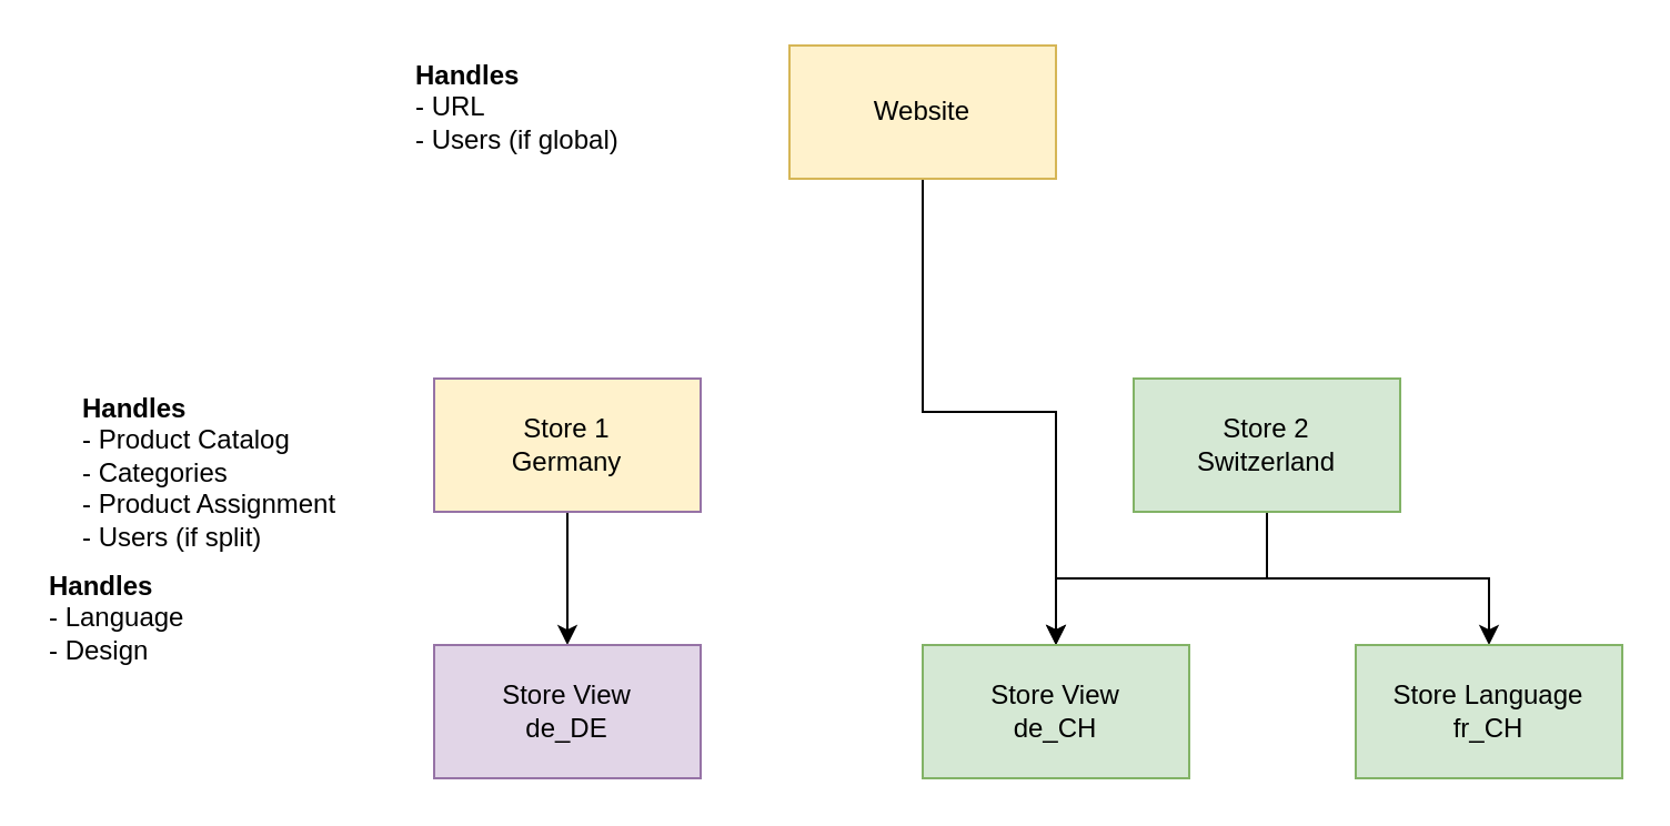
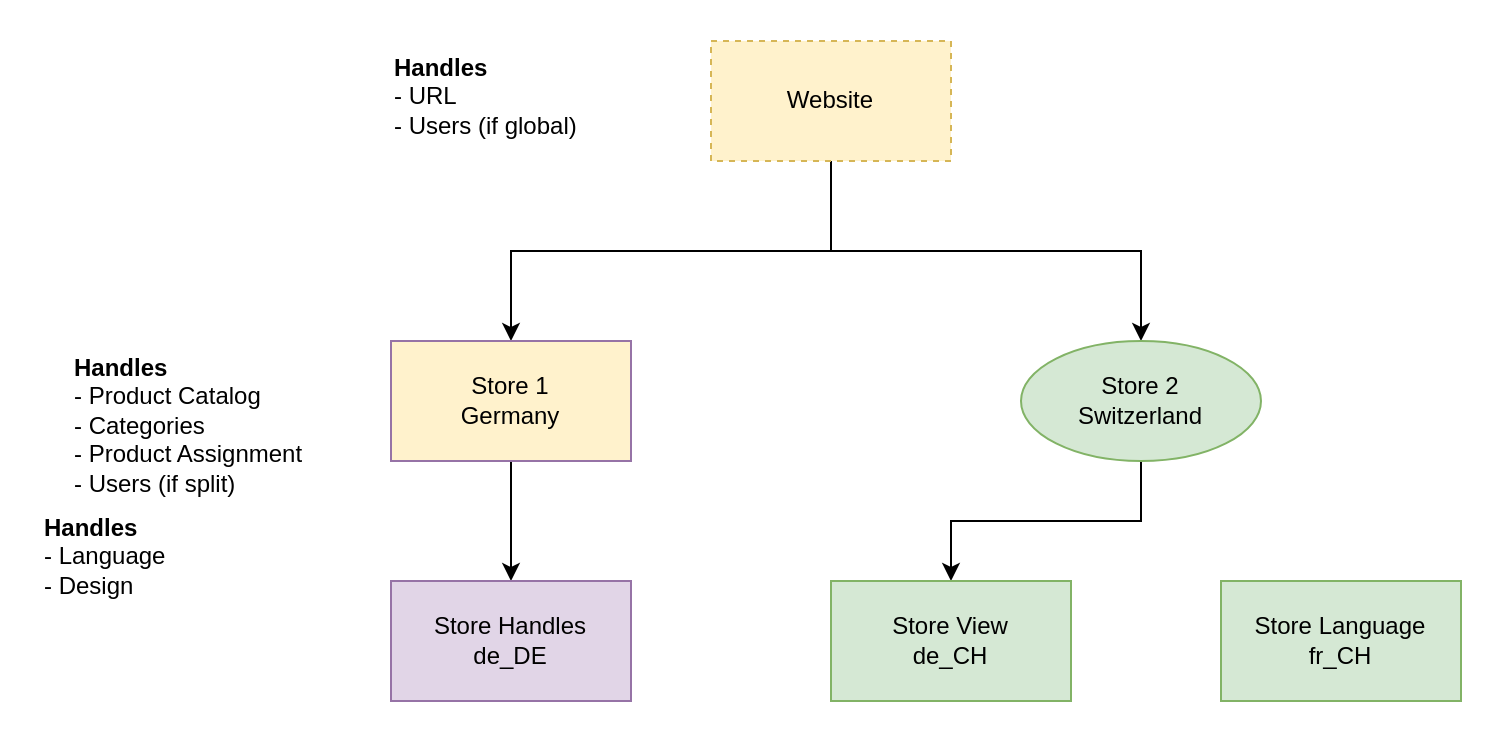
  <mxCell id="0" />
  <mxCell id="1" parent="0" />
- <mxCell id="2" style="edgeStyle=orthogonalEdgeStyle;rounded=0;orthogonalLoop=1;jettySize=auto;html=1;exitX=0.5;exitY=1;exitDx=0;exitDy=0;" edge="1" parent="1" source="4" target="13"><mxGeometry relative="1" as="geometry" /></mxCell>
- <mxCell id="4" value="Website" style="rounded=0;whiteSpace=wrap;html=1;fillColor=#fff2cc;strokeColor=#d6b656;" vertex="1" parent="1"><mxGeometry x="355" y="20" width="120" height="60" as="geometry" /></mxCell>
- <mxCell id="5" value="&lt;b&gt;Handles&lt;/b&gt;&lt;div&gt;- URL&lt;/div&gt;&lt;div&gt;- Users (if global)&lt;/div&gt;" style="text;html=1;align=left;verticalAlign=top;whiteSpace=wrap;rounded=0;" vertex="1" parent="1"><mxGeometry x="185" y="20" width="160" height="70" as="geometry" /></mxCell>
+ <mxCell id="2" style="edgeStyle=orthogonalEdgeStyle;rounded=0;orthogonalLoop=1;jettySize=auto;html=1;exitX=0.5;exitY=1;exitDx=0;exitDy=0;entryX=0.5;entryY=0;entryDx=0;entryDy=0;" edge="1" parent="1" source="4" target="7"><mxGeometry relative="1" as="geometry" /></mxCell>
+ <mxCell id="3" style="edgeStyle=orthogonalEdgeStyle;rounded=0;orthogonalLoop=1;jettySize=auto;html=1;exitX=0.5;exitY=1;exitDx=0;exitDy=0;entryX=0.5;entryY=0;entryDx=0;entryDy=0;" edge="1" parent="1" source="4" target="10"><mxGeometry relative="1" as="geometry" /></mxCell>
+ <mxCell id="4" value="Website" style="rounded=0;whiteSpace=wrap;html=1;fillColor=#fff2cc;strokeColor=#d6b656;dashed=1;" vertex="1" parent="1"><mxGeometry x="355" y="20" width="120" height="60" as="geometry" /></mxCell>
+ <mxCell id="5" value="&lt;b&gt;Handles&lt;/b&gt;&lt;div&gt;- URL&lt;/div&gt;&lt;div&gt;- Users (if global)&lt;/div&gt;" style="text;html=1;align=left;verticalAlign=top;whiteSpace=wrap;rounded=0;" vertex="1" parent="1"><mxGeometry x="195" y="20" width="160" height="70" as="geometry" /></mxCell>
  <mxCell id="6" style="edgeStyle=orthogonalEdgeStyle;rounded=0;orthogonalLoop=1;jettySize=auto;html=1;exitX=0.5;exitY=1;exitDx=0;exitDy=0;entryX=0.5;entryY=0;entryDx=0;entryDy=0;" edge="1" parent="1" source="7" target="12"><mxGeometry relative="1" as="geometry" /></mxCell>
  <mxCell id="7" value="Store 1&lt;div&gt;Germany&lt;/div&gt;" style="rounded=0;whiteSpace=wrap;html=1;fillColor=#fff2cc;strokeColor=#9673a6;" vertex="1" parent="1"><mxGeometry x="195" y="170" width="120" height="60" as="geometry" /></mxCell>
  <mxCell id="8" style="edgeStyle=orthogonalEdgeStyle;rounded=0;orthogonalLoop=1;jettySize=auto;html=1;exitX=0.5;exitY=1;exitDx=0;exitDy=0;entryX=0.5;entryY=0;entryDx=0;entryDy=0;" edge="1" parent="1" source="10" target="13"><mxGeometry relative="1" as="geometry" /></mxCell>
- <mxCell id="9" style="edgeStyle=orthogonalEdgeStyle;rounded=0;orthogonalLoop=1;jettySize=auto;html=1;exitX=0.5;exitY=1;exitDx=0;exitDy=0;entryX=0.5;entryY=0;entryDx=0;entryDy=0;" edge="1" parent="1" source="10" target="14"><mxGeometry relative="1" as="geometry" /></mxCell>
- <mxCell id="10" value="Store 2&lt;div&gt;Switzerland&lt;/div&gt;" style="rounded=0;whiteSpace=wrap;html=1;fillColor=#d5e8d4;strokeColor=#82b366;" vertex="1" parent="1"><mxGeometry x="510" y="170" width="120" height="60" as="geometry" /></mxCell>
+ <mxCell id="10" value="Store 2&lt;div&gt;Switzerland&lt;/div&gt;" style="ellipse;whiteSpace=wrap;html=1;fillColor=#d5e8d4;strokeColor=#82b366;" vertex="1" parent="1"><mxGeometry x="510" y="170" width="120" height="60" as="geometry" /></mxCell>
  <mxCell id="11" value="&lt;b&gt;Handles&lt;/b&gt;&lt;div&gt;- Product Catalog&lt;br&gt;&lt;/div&gt;&lt;div&gt;- Categories&lt;/div&gt;&lt;div&gt;- Product Assignment&lt;/div&gt;&lt;div&gt;- Users (if split)&lt;/div&gt;" style="text;html=1;align=left;verticalAlign=top;whiteSpace=wrap;rounded=0;" vertex="1" parent="1"><mxGeometry x="35" y="170" width="160" height="70" as="geometry" /></mxCell>
- <mxCell id="12" value="Store View&lt;div&gt;de_DE&lt;/div&gt;" style="rounded=0;whiteSpace=wrap;html=1;fillColor=#e1d5e7;strokeColor=#9673a6;" vertex="1" parent="1"><mxGeometry x="195" y="290" width="120" height="60" as="geometry" /></mxCell>
+ <mxCell id="12" value="Store Handles&lt;div&gt;de_DE&lt;/div&gt;" style="rounded=0;whiteSpace=wrap;html=1;fillColor=#e1d5e7;strokeColor=#9673a6;" vertex="1" parent="1"><mxGeometry x="195" y="290" width="120" height="60" as="geometry" /></mxCell>
  <mxCell id="13" value="Store View&lt;div&gt;de_CH&lt;/div&gt;" style="rounded=0;whiteSpace=wrap;html=1;fillColor=#d5e8d4;strokeColor=#82b366;" vertex="1" parent="1"><mxGeometry x="415" y="290" width="120" height="60" as="geometry" /></mxCell>
  <mxCell id="14" value="Store Language&lt;div&gt;fr_CH&lt;/div&gt;" style="rounded=0;whiteSpace=wrap;html=1;fillColor=#d5e8d4;strokeColor=#82b366;" vertex="1" parent="1"><mxGeometry x="610" y="290" width="120" height="60" as="geometry" /></mxCell>
  <mxCell id="15" value="&lt;b&gt;Handles&lt;/b&gt;&lt;div&gt;- Language&amp;nbsp;&lt;/div&gt;&lt;div&gt;- Design&lt;/div&gt;" style="text;html=1;align=left;verticalAlign=top;whiteSpace=wrap;rounded=0;" vertex="1" parent="1"><mxGeometry x="20" y="250" width="160" height="60" as="geometry" /></mxCell>
